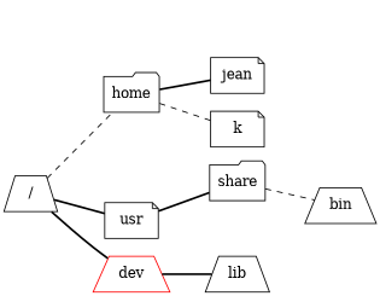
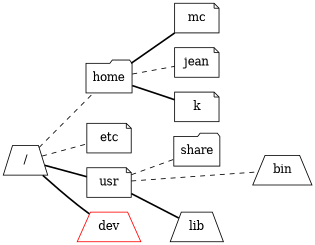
  graph {
    rank=same
    rankdir=LR
    node [shape=note]
    edge [style=bold]
    home [shape=folder]
    "/" [shape=trapezium]
+   etc
    usr
    dev [color=red shape=trapezium]
+   mc
    jean
    k
    share [shape=folder]
    bin [shape=trapezium]
    lib [shape=trapezium]
-   home -- jean
-   home -- k [style=dashed]
+   home -- mc
+   home -- jean [style=dashed]
+   home -- k
    "/" -- home [style=dashed]
+   "/" -- etc [style=dashed]
    "/" -- usr
    "/" -- dev
-   usr -- share
-   share -- bin [style=dashed]
-   dev -- lib
+   usr -- share [style=dashed]
+   usr -- bin [style=dashed]
+   usr -- lib
  }
